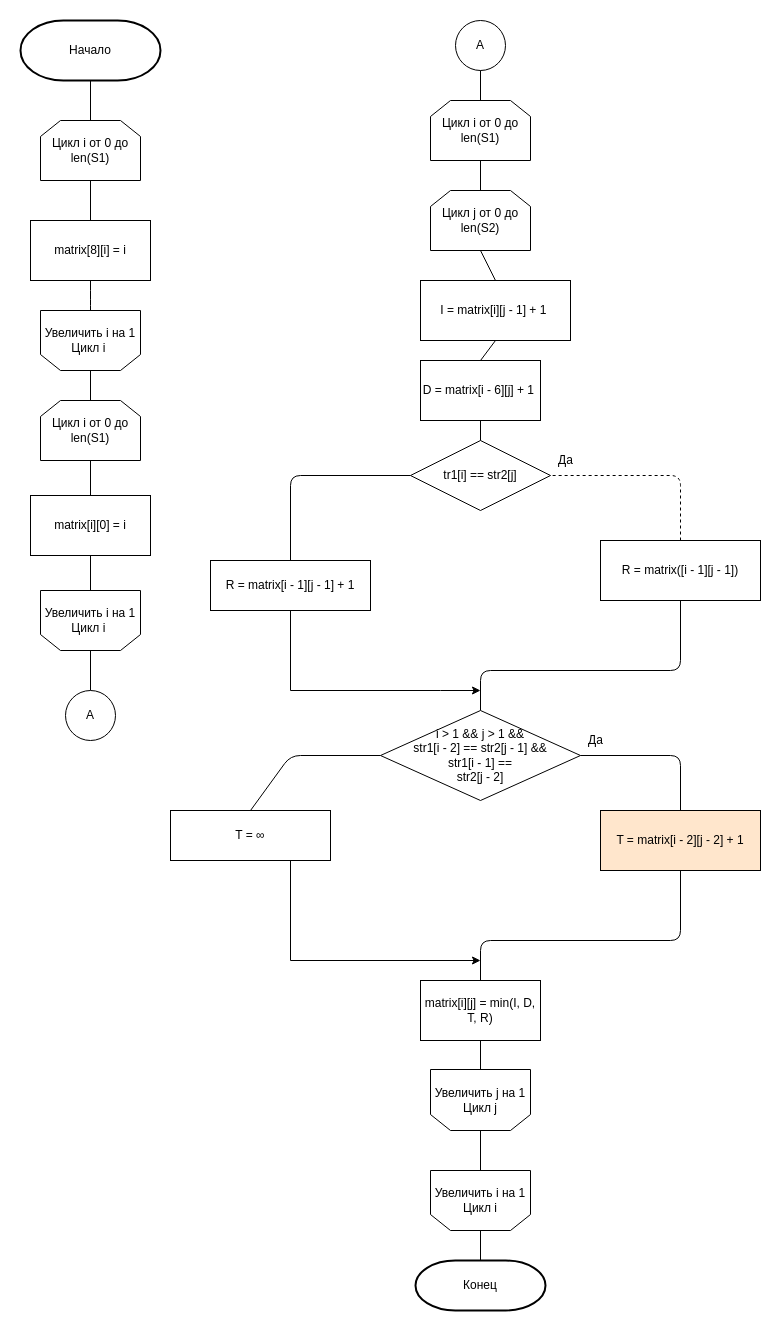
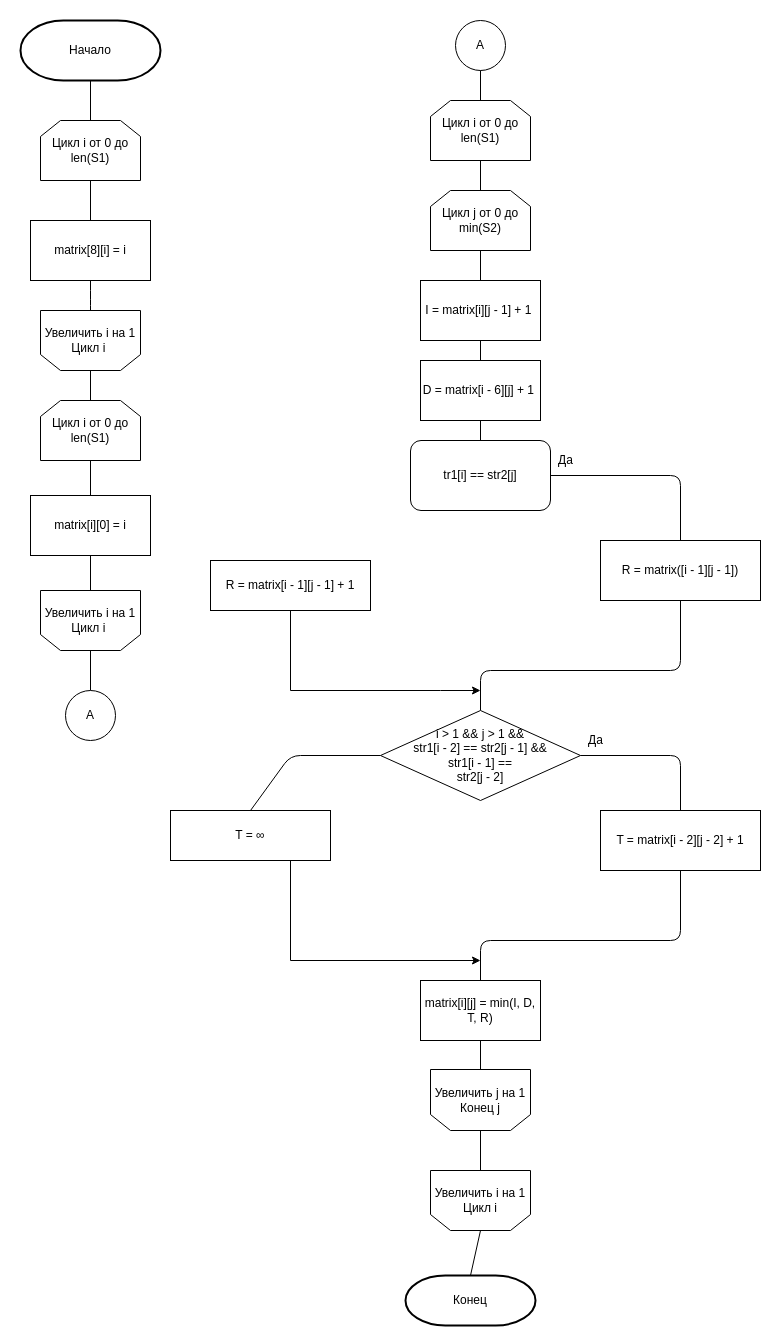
  <mxCell id="0" />
  <mxCell id="1" parent="0" />
  <mxCell id="2" value="Начало" style="strokeWidth=2;html=1;shape=mxgraph.flowchart.terminator;whiteSpace=wrap;" parent="1" vertex="1"><mxGeometry x="20" y="20" width="140" height="60" as="geometry" /></mxCell>
  <mxCell id="3" value="" style="endArrow=none;html=1;exitX=0.5;exitY=0;exitDx=0;exitDy=0;exitPerimeter=0;entryX=0.5;entryY=1;entryDx=0;entryDy=0;entryPerimeter=0;" parent="1" target="2" edge="1"><mxGeometry width="50" height="50" relative="1" as="geometry"><mxPoint x="90" y="120" as="sourcePoint" /><mxPoint x="120" y="80" as="targetPoint" /></mxGeometry></mxCell>
  <mxCell id="4" value="matrix[8][i] = i" style="whiteSpace=wrap;html=1;" parent="1" vertex="1"><mxGeometry x="30" y="220" width="120" height="60" as="geometry" /></mxCell>
  <mxCell id="5" value="" style="endArrow=none;html=1;exitX=0.5;exitY=0;exitDx=0;exitDy=0;entryX=0.5;entryY=1;entryDx=0;entryDy=0;entryPerimeter=0;" parent="1" source="4" edge="1"><mxGeometry width="50" height="50" relative="1" as="geometry"><mxPoint x="70" y="220" as="sourcePoint" /><mxPoint x="90" y="180" as="targetPoint" /></mxGeometry></mxCell>
  <mxCell id="6" value="" style="endArrow=none;html=1;" parent="1" edge="1"><mxGeometry width="50" height="50" relative="1" as="geometry"><mxPoint x="90" y="310" as="sourcePoint" /><mxPoint x="90" y="280" as="targetPoint" /><Array as="points"><mxPoint x="90" y="300" /></Array></mxGeometry></mxCell>
  <mxCell id="7" value="matrix[i][0] = i" style="whiteSpace=wrap;html=1;" parent="1" vertex="1"><mxGeometry x="30" y="495" width="120" height="60" as="geometry" /></mxCell>
  <mxCell id="8" value="" style="endArrow=none;html=1;entryX=0.5;entryY=0;entryDx=0;entryDy=0;entryPerimeter=0;" parent="1" edge="1"><mxGeometry width="50" height="50" relative="1" as="geometry"><mxPoint x="90" y="400" as="sourcePoint" /><mxPoint x="90" y="370" as="targetPoint" /></mxGeometry></mxCell>
  <mxCell id="9" value="" style="endArrow=none;html=1;entryX=0.5;entryY=1;entryDx=0;entryDy=0;entryPerimeter=0;exitX=0.5;exitY=0;exitDx=0;exitDy=0;" parent="1" source="7" edge="1"><mxGeometry width="50" height="50" relative="1" as="geometry"><mxPoint x="100" y="410" as="sourcePoint" /><mxPoint x="90" y="460" as="targetPoint" /></mxGeometry></mxCell>
  <mxCell id="10" value="" style="endArrow=none;html=1;entryX=0.5;entryY=1;entryDx=0;entryDy=0;exitX=0.5;exitY=1;exitDx=0;exitDy=0;exitPerimeter=0;" parent="1" target="7" edge="1"><mxGeometry width="50" height="50" relative="1" as="geometry"><mxPoint x="90" y="590" as="sourcePoint" /><mxPoint x="110" y="390" as="targetPoint" /></mxGeometry></mxCell>
  <mxCell id="11" value="" style="endArrow=none;html=1;entryX=0.5;entryY=0;entryDx=0;entryDy=0;entryPerimeter=0;" parent="1" edge="1"><mxGeometry width="50" height="50" relative="1" as="geometry"><mxPoint x="90" y="690" as="sourcePoint" /><mxPoint x="90" y="650" as="targetPoint" /></mxGeometry></mxCell>
  <mxCell id="12" value="A" style="ellipse;whiteSpace=wrap;html=1;aspect=fixed;" parent="1" vertex="1"><mxGeometry x="65" y="690" width="50" height="50" as="geometry" /></mxCell>
  <mxCell id="13" value="A" style="ellipse;whiteSpace=wrap;html=1;aspect=fixed;" parent="1" vertex="1"><mxGeometry x="455" y="20" width="50" height="50" as="geometry" /></mxCell>
- <mxCell id="14" value="I = matrix[i][j - 1] + 1&amp;nbsp;" style="whiteSpace=wrap;html=1;" parent="1" vertex="1"><mxGeometry x="420" y="280" width="150" height="60" as="geometry" /></mxCell>
+ <mxCell id="14" value="I = matrix[i][j - 1] + 1&amp;nbsp;" style="whiteSpace=wrap;html=1;" parent="1" vertex="1"><mxGeometry x="420" y="280" width="120" height="60" as="geometry" /></mxCell>
  <mxCell id="15" value="D = matrix[i - 6][j] + 1&amp;nbsp;" style="whiteSpace=wrap;html=1;" parent="1" vertex="1"><mxGeometry x="420" y="360" width="120" height="60" as="geometry" /></mxCell>
- <mxCell id="16" value="tr1[i] == str2[j]" style="rhombus;whiteSpace=wrap;html=1;" parent="1" vertex="1"><mxGeometry x="410" y="440" width="140" height="70" as="geometry" /></mxCell>
+ <mxCell id="16" value="tr1[i] == str2[j]" style="whiteSpace=wrap;html=1;rounded=1;" parent="1" vertex="1"><mxGeometry x="410" y="440" width="140" height="70" as="geometry" /></mxCell>
  <mxCell id="17" value="R = matrix([i - 1][j - 1])" style="whiteSpace=wrap;html=1;" parent="1" vertex="1"><mxGeometry x="600" y="540" width="160" height="60" as="geometry" /></mxCell>
  <mxCell id="18" style="edgeStyle=orthogonalEdgeStyle;rounded=0;orthogonalLoop=1;jettySize=auto;html=1;" parent="1" source="19" edge="1"><mxGeometry relative="1" as="geometry"><mxPoint x="480" y="690" as="targetPoint" /><Array as="points"><mxPoint x="290" y="690" /><mxPoint x="440" y="690" /></Array></mxGeometry></mxCell>
  <mxCell id="19" value="R = matrix[i - 1][j - 1] + 1" style="whiteSpace=wrap;html=1;" parent="1" vertex="1"><mxGeometry x="210" y="560" width="160" height="50" as="geometry" /></mxCell>
  <mxCell id="20" value="Да" style="text;html=1;align=center;verticalAlign=middle;resizable=0;points=[];autosize=1;" parent="1" vertex="1"><mxGeometry x="550" y="450" width="30" height="20" as="geometry" /></mxCell>
- <mxCell id="21" value="" style="endArrow=none;html=1;exitX=0.5;exitY=0;exitDx=0;exitDy=0;entryX=0;entryY=0.5;entryDx=0;entryDy=0;" parent="1" source="19" target="16" edge="1"><mxGeometry width="50" height="50" relative="1" as="geometry"><mxPoint x="680" y="620" as="sourcePoint" /><mxPoint x="730" y="570" as="targetPoint" /><Array as="points"><mxPoint x="290" y="475" /></Array></mxGeometry></mxCell>
- <mxCell id="22" value="" style="endArrow=none;html=1;exitX=0.5;exitY=0;exitDx=0;exitDy=0;entryX=1;entryY=0.5;entryDx=0;entryDy=0;dashed=1;" parent="1" source="17" target="16" edge="1"><mxGeometry width="50" height="50" relative="1" as="geometry"><mxPoint x="650" y="600" as="sourcePoint" /><mxPoint x="700" y="550" as="targetPoint" /><Array as="points"><mxPoint x="680" y="475" /></Array></mxGeometry></mxCell>
+ <mxCell id="22" value="" style="endArrow=none;html=1;exitX=0.5;exitY=0;exitDx=0;exitDy=0;entryX=1;entryY=0.5;entryDx=0;entryDy=0;" parent="1" source="17" target="16" edge="1"><mxGeometry width="50" height="50" relative="1" as="geometry"><mxPoint x="650" y="600" as="sourcePoint" /><mxPoint x="700" y="550" as="targetPoint" /><Array as="points"><mxPoint x="680" y="475" /></Array></mxGeometry></mxCell>
  <mxCell id="23" style="edgeStyle=none;rounded=0;orthogonalLoop=1;jettySize=auto;html=1;entryX=0.5;entryY=1;entryDx=0;entryDy=0;" parent="1" source="19" target="19" edge="1"><mxGeometry relative="1" as="geometry" /></mxCell>
  <mxCell id="24" value="" style="endArrow=none;html=1;entryX=0.5;entryY=1;entryDx=0;entryDy=0;exitX=0.5;exitY=0;exitDx=0;exitDy=0;" parent="1" target="17" edge="1"><mxGeometry width="50" height="50" relative="1" as="geometry"><mxPoint x="480" y="710" as="sourcePoint" /><mxPoint x="690" y="630" as="targetPoint" /><Array as="points"><mxPoint x="480" y="670" /><mxPoint x="680" y="670" /></Array></mxGeometry></mxCell>
  <mxCell id="25" value="" style="endArrow=none;html=1;entryX=0.5;entryY=1;entryDx=0;entryDy=0;" parent="1" target="13" edge="1"><mxGeometry width="50" height="50" relative="1" as="geometry"><mxPoint x="480" y="100" as="sourcePoint" /><mxPoint x="510" y="70" as="targetPoint" /></mxGeometry></mxCell>
  <mxCell id="26" value="" style="endArrow=none;html=1;entryX=0.5;entryY=1;entryDx=0;entryDy=0;exitX=0.5;exitY=0;exitDx=0;exitDy=0;exitPerimeter=0;entryPerimeter=0;" parent="1" edge="1"><mxGeometry width="50" height="50" relative="1" as="geometry"><mxPoint x="480" y="190" as="sourcePoint" /><mxPoint x="480" y="160" as="targetPoint" /></mxGeometry></mxCell>
  <mxCell id="27" value="" style="endArrow=none;html=1;exitX=0.5;exitY=0;exitDx=0;exitDy=0;" parent="1" source="14" edge="1"><mxGeometry width="50" height="50" relative="1" as="geometry"><mxPoint x="510" y="130" as="sourcePoint" /><mxPoint x="480" y="250" as="targetPoint" /></mxGeometry></mxCell>
  <mxCell id="28" value="" style="endArrow=none;html=1;entryX=0.5;entryY=1;entryDx=0;entryDy=0;exitX=0.5;exitY=0;exitDx=0;exitDy=0;" parent="1" source="15" target="14" edge="1"><mxGeometry width="50" height="50" relative="1" as="geometry"><mxPoint x="520" y="140" as="sourcePoint" /><mxPoint x="520" y="110" as="targetPoint" /></mxGeometry></mxCell>
  <mxCell id="29" value="" style="endArrow=none;html=1;exitX=0.5;exitY=0;exitDx=0;exitDy=0;" parent="1" source="16" edge="1"><mxGeometry width="50" height="50" relative="1" as="geometry"><mxPoint x="530" y="150" as="sourcePoint" /><mxPoint x="480" y="420" as="targetPoint" /></mxGeometry></mxCell>
- <mxCell id="30" value="Конец" style="strokeWidth=2;html=1;shape=mxgraph.flowchart.terminator;whiteSpace=wrap;" parent="1" vertex="1"><mxGeometry x="415" y="1260" width="130" height="50" as="geometry" /></mxCell>
+ <mxCell id="30" value="Конец" style="strokeWidth=2;html=1;shape=mxgraph.flowchart.terminator;whiteSpace=wrap;" parent="1" vertex="1"><mxGeometry x="405" y="1275" width="130" height="50" as="geometry" /></mxCell>
  <mxCell id="31" value="" style="endArrow=none;html=1;exitX=0.5;exitY=1;exitDx=0;exitDy=0;exitPerimeter=0;entryX=0.5;entryY=0;entryDx=0;entryDy=0;entryPerimeter=0;" parent="1" edge="1"><mxGeometry width="50" height="50" relative="1" as="geometry"><mxPoint x="480" y="1170" as="sourcePoint" /><mxPoint x="480" y="1130" as="targetPoint" /></mxGeometry></mxCell>
  <mxCell id="32" value="" style="endArrow=none;html=1;exitX=0.5;exitY=0;exitDx=0;exitDy=0;exitPerimeter=0;entryX=0.5;entryY=0;entryDx=0;entryDy=0;entryPerimeter=0;" parent="1" source="30" edge="1"><mxGeometry width="50" height="50" relative="1" as="geometry"><mxPoint x="490" y="1180" as="sourcePoint" /><mxPoint x="480" y="1230" as="targetPoint" /></mxGeometry></mxCell>
  <mxCell id="33" value="i &amp;gt; 1 &amp;amp;&amp;amp; j &amp;gt; 1 &amp;amp;&amp;amp;&lt;br/&gt;str1[i - 2] == str2[j - 1] &amp;amp;&amp;amp;&lt;br/&gt;str1[i - 1] ==&lt;br/&gt;str2[j - 2]&lt;br/&gt;" style="rhombus;whiteSpace=wrap;html=1;" parent="1" vertex="1"><mxGeometry x="380" y="710" width="200" height="90" as="geometry" /></mxCell>
- <mxCell id="34" value="T = matrix[i - 2][j - 2] + 1" style="whiteSpace=wrap;html=1;fillColor=#ffe6cc;" parent="1" vertex="1"><mxGeometry x="600" y="810" width="160" height="60" as="geometry" /></mxCell>
+ <mxCell id="34" value="T = matrix[i - 2][j - 2] + 1" style="whiteSpace=wrap;html=1;" parent="1" vertex="1"><mxGeometry x="600" y="810" width="160" height="60" as="geometry" /></mxCell>
  <mxCell id="35" style="edgeStyle=orthogonalEdgeStyle;rounded=0;orthogonalLoop=1;jettySize=auto;html=1;" parent="1" source="36" edge="1"><mxGeometry relative="1" as="geometry"><mxPoint x="480" y="960" as="targetPoint" /><Array as="points"><mxPoint x="290" y="960" /></Array></mxGeometry></mxCell>
  <mxCell id="36" value="T = ∞ " style="whiteSpace=wrap;html=1;" parent="1" vertex="1"><mxGeometry x="170" y="810" width="160" height="50" as="geometry" /></mxCell>
  <mxCell id="37" value="Да" style="text;html=1;align=center;verticalAlign=middle;resizable=0;points=[];autosize=1;" parent="1" vertex="1"><mxGeometry x="580" y="730" width="30" height="20" as="geometry" /></mxCell>
  <mxCell id="38" value="" style="endArrow=none;html=1;exitX=0.5;exitY=0;exitDx=0;exitDy=0;entryX=0;entryY=0.5;entryDx=0;entryDy=0;" parent="1" source="36" target="33" edge="1"><mxGeometry width="50" height="50" relative="1" as="geometry"><mxPoint x="680" y="890" as="sourcePoint" /><mxPoint x="730" y="840" as="targetPoint" /><Array as="points"><mxPoint x="290" y="755" /></Array></mxGeometry></mxCell>
  <mxCell id="39" value="" style="endArrow=none;html=1;exitX=0.5;exitY=0;exitDx=0;exitDy=0;entryX=1;entryY=0.5;entryDx=0;entryDy=0;" parent="1" source="34" target="33" edge="1"><mxGeometry width="50" height="50" relative="1" as="geometry"><mxPoint x="650" y="870" as="sourcePoint" /><mxPoint x="700" y="820" as="targetPoint" /><Array as="points"><mxPoint x="680" y="755" /></Array></mxGeometry></mxCell>
  <mxCell id="40" style="edgeStyle=none;rounded=0;orthogonalLoop=1;jettySize=auto;html=1;entryX=0.5;entryY=1;entryDx=0;entryDy=0;" parent="1" source="36" target="36" edge="1"><mxGeometry relative="1" as="geometry" /></mxCell>
  <mxCell id="41" value="" style="endArrow=none;html=1;entryX=0.5;entryY=1;entryDx=0;entryDy=0;exitX=0.5;exitY=0;exitDx=0;exitDy=0;" parent="1" target="34" edge="1"><mxGeometry width="50" height="50" relative="1" as="geometry"><mxPoint x="480" y="980" as="sourcePoint" /><mxPoint x="690" y="900" as="targetPoint" /><Array as="points"><mxPoint x="480" y="940" /><mxPoint x="680" y="940" /></Array></mxGeometry></mxCell>
  <mxCell id="42" value="matrix[i][j] = min(I, D, T, R)" style="whiteSpace=wrap;html=1;" parent="1" vertex="1"><mxGeometry x="420" y="980" width="120" height="60" as="geometry" /></mxCell>
  <mxCell id="43" value="" style="endArrow=none;html=1;" parent="1" edge="1"><mxGeometry width="50" height="50" relative="1" as="geometry"><mxPoint x="480" y="1070" as="sourcePoint" /><mxPoint x="480" y="1040" as="targetPoint" /></mxGeometry></mxCell>
  <mxCell id="44" value="&lt;span&gt;Цикл i от 0 до len(S1)&lt;/span&gt;" style="shape=loopLimit;whiteSpace=wrap;html=1;" vertex="1" parent="1"><mxGeometry x="40" y="120" width="100" height="60" as="geometry" /></mxCell>
  <mxCell id="45" value="&lt;span&gt;Увеличить i на 1&lt;/span&gt;&lt;br&gt;&lt;span&gt;Цикл i&amp;nbsp;&lt;/span&gt;" style="shape=loopLimit;whiteSpace=wrap;html=1;direction=west;" vertex="1" parent="1"><mxGeometry x="40" y="310" width="100" height="60" as="geometry" /></mxCell>
  <mxCell id="46" value="&lt;span&gt;Цикл i от 0 до len(S1)&lt;/span&gt;" style="shape=loopLimit;whiteSpace=wrap;html=1;" vertex="1" parent="1"><mxGeometry x="40" y="400" width="100" height="60" as="geometry" /></mxCell>
  <mxCell id="47" value="&lt;span&gt;Увеличить i на 1&lt;/span&gt;&lt;br&gt;&lt;span&gt;Цикл i&amp;nbsp;&lt;/span&gt;" style="shape=loopLimit;whiteSpace=wrap;html=1;direction=west;" vertex="1" parent="1"><mxGeometry x="40" y="590" width="100" height="60" as="geometry" /></mxCell>
  <mxCell id="48" value="&lt;span&gt;Цикл i от 0 до len(S1)&lt;/span&gt;" style="shape=loopLimit;whiteSpace=wrap;html=1;" vertex="1" parent="1"><mxGeometry x="430" y="100" width="100" height="60" as="geometry" /></mxCell>
- <mxCell id="49" value="&lt;span&gt;Цикл j от 0 до len(S2)&lt;/span&gt;" style="shape=loopLimit;whiteSpace=wrap;html=1;" vertex="1" parent="1"><mxGeometry x="430" y="190" width="100" height="60" as="geometry" /></mxCell>
- <mxCell id="50" value="&lt;span&gt;Увеличить j на 1&lt;/span&gt;&lt;br&gt;&lt;span&gt;Цикл j&lt;/span&gt;" style="shape=loopLimit;whiteSpace=wrap;html=1;direction=west;" vertex="1" parent="1"><mxGeometry x="430" y="1069" width="100" height="61" as="geometry" /></mxCell>
+ <mxCell id="49" value="&lt;span&gt;Цикл j от 0 до min(S2)&lt;/span&gt;" style="shape=loopLimit;whiteSpace=wrap;html=1;" vertex="1" parent="1"><mxGeometry x="430" y="190" width="100" height="60" as="geometry" /></mxCell>
+ <mxCell id="50" value="&lt;span&gt;Увеличить j на 1&lt;/span&gt;&lt;br&gt;&lt;span&gt;Конец j&lt;/span&gt;" style="shape=loopLimit;whiteSpace=wrap;html=1;direction=west;" vertex="1" parent="1"><mxGeometry x="430" y="1069" width="100" height="61" as="geometry" /></mxCell>
  <mxCell id="51" value="&lt;span&gt;Увеличить i на 1&lt;/span&gt;&lt;br&gt;&lt;span&gt;Цикл i&lt;br&gt;&lt;/span&gt;" style="shape=loopLimit;whiteSpace=wrap;html=1;direction=west;" vertex="1" parent="1"><mxGeometry x="430" y="1170" width="100" height="60" as="geometry" /></mxCell>
